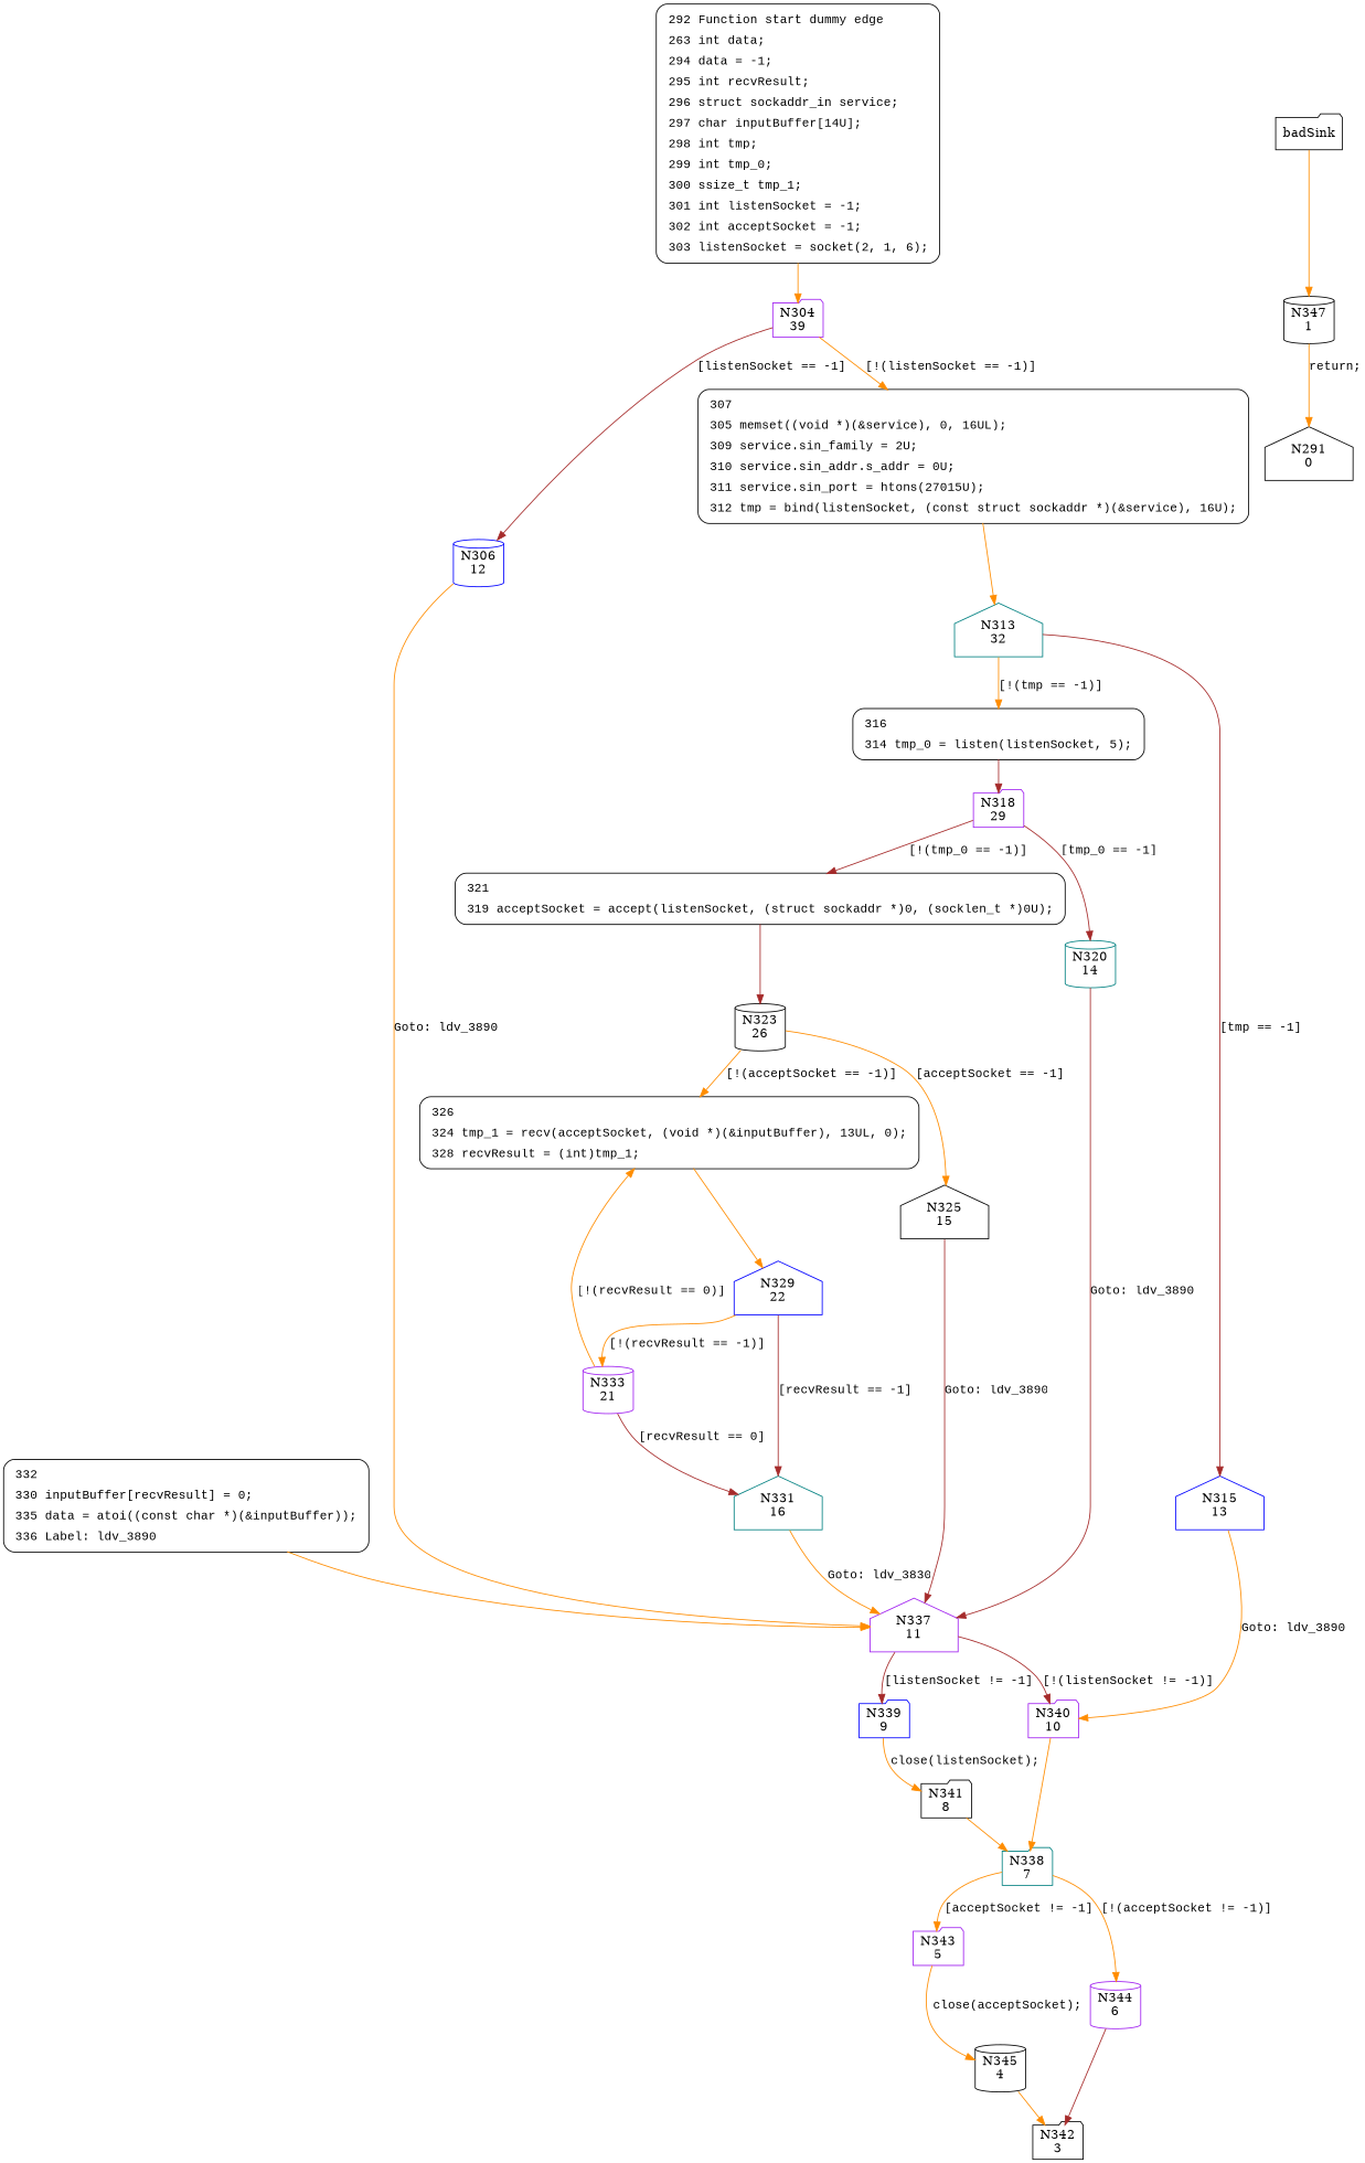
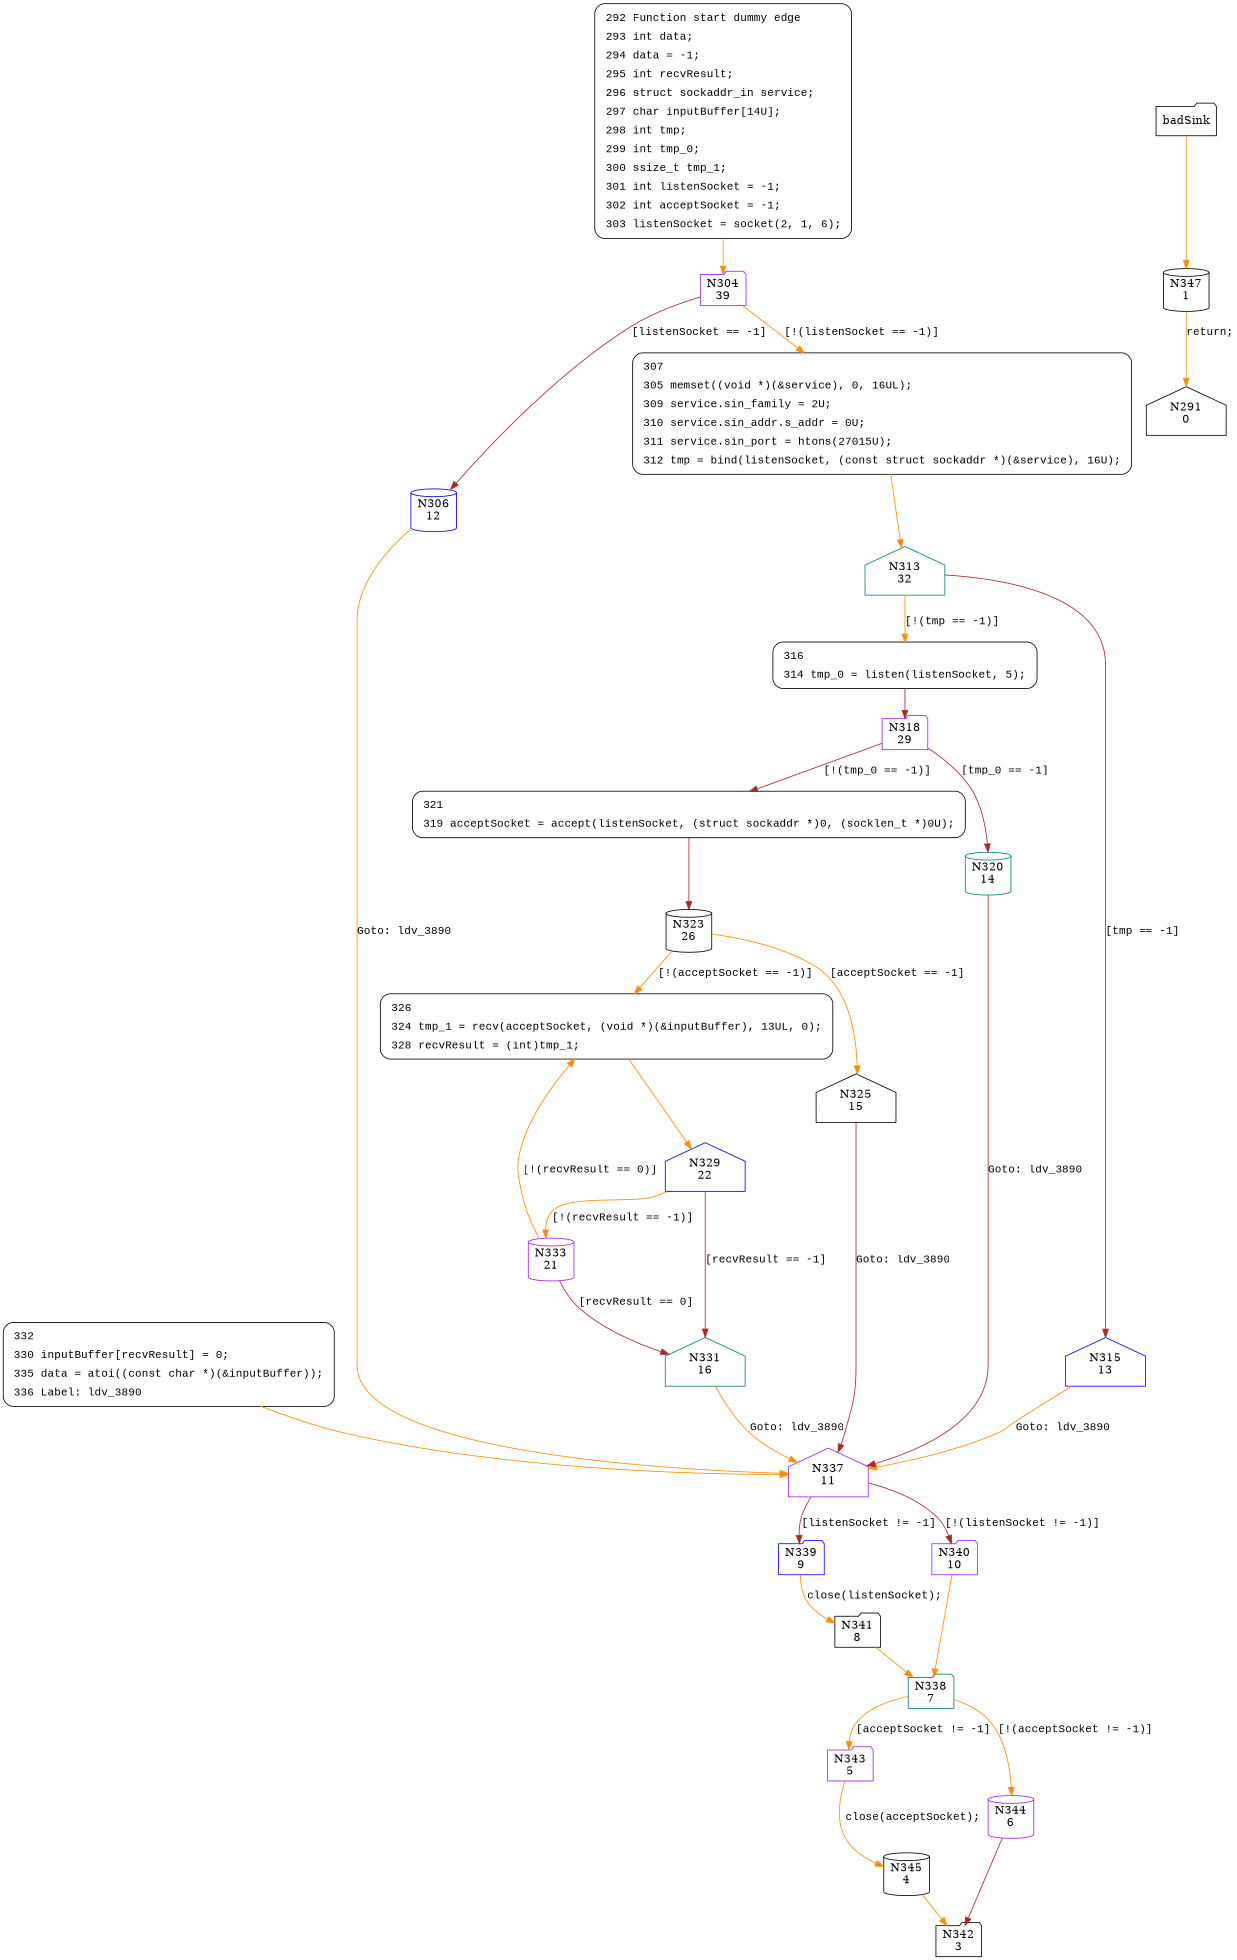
  digraph {
    node [color=black shape=folder]
    edge [color=darkorange fontname="Courier New"]
    n1 [color=purple label="N304\n39"]
    n2 [color=blue label="N306\n12" shape=cylinder]
    n3 [fillcolor=white fontname="Courier New" label=<<table border="0" cellborder="0" cellpadding="3" bgcolor="white"><tr><td align="right">307</td><td align="left"></td></tr><tr><td align="right">305</td><td align="left">memset((void *)(&amp;service), 0, 16UL);</td></tr><tr><td align="right">309</td><td align="left">service.sin_family = 2U;</td></tr><tr><td align="right">310</td><td align="left">service.sin_addr.s_addr = 0U;</td></tr><tr><td align="right">311</td><td align="left">service.sin_port = htons(27015U);</td></tr><tr><td align="right">312</td><td align="left">tmp = bind(listenSocket, (const struct sockaddr *)(&amp;service), 16U);</td></tr></table>> penwidth=1 shape=Mrecord style="filled,bold" color=""]
    n4 [color=purple label="N337\n11" shape=house]
    n5 [color=teal label="N313\n32" shape=house]
    n6 [color=blue label="N339\n9"]
    n7 [color=purple label="N340\n10"]
    n8 [color=blue label="N315\n13" shape=house]
    n9 [fillcolor=white fontname="Courier New" label=<<table border="0" cellborder="0" cellpadding="3" bgcolor="white"><tr><td align="right">316</td><td align="left"></td></tr><tr><td align="right">314</td><td align="left">tmp_0 = listen(listenSocket, 5);</td></tr></table>> penwidth=1 shape=Mrecord style="filled,bold" color=""]
    n10 [color=purple label="N318\n29"]
    n11 [color=teal label="N320\n14" shape=cylinder]
    n12 [fillcolor=white fontname="Courier New" label=<<table border="0" cellborder="0" cellpadding="3" bgcolor="white"><tr><td align="right">321</td><td align="left"></td></tr><tr><td align="right">319</td><td align="left">acceptSocket = accept(listenSocket, (struct sockaddr *)0, (socklen_t *)0U);</td></tr></table>> penwidth=1 shape=Mrecord style="filled,bold" color=""]
    n13 [label="N323\n26" shape=cylinder]
    n14 [label="N325\n15" shape=house]
    n15 [fillcolor=white fontname="Courier New" label=<<table border="0" cellborder="0" cellpadding="3" bgcolor="white"><tr><td align="right">326</td><td align="left"></td></tr><tr><td align="right">324</td><td align="left">tmp_1 = recv(acceptSocket, (void *)(&amp;inputBuffer), 13UL, 0);</td></tr><tr><td align="right">328</td><td align="left">recvResult = (int)tmp_1;</td></tr></table>> penwidth=1 shape=Mrecord style="filled,bold" color=""]
    n16 [color=blue label="N329\n22" shape=house]
    n17 [color=teal label="N331\n16" shape=house]
    n18 [color=purple label="N333\n21" shape=cylinder]
    n19 [fillcolor=white fontname="Courier New" label=<<table border="0" cellborder="0" cellpadding="3" bgcolor="white"><tr><td align="right">332</td><td align="left"></td></tr><tr><td align="right">330</td><td align="left">inputBuffer[recvResult] = 0;</td></tr><tr><td align="right">335</td><td align="left">data = atoi((const char *)(&amp;inputBuffer));</td></tr><tr><td align="right">336</td><td align="left">Label: ldv_3890</td></tr></table>> penwidth=1 shape=Mrecord style="filled,bold" color=""]
    n20 [label="N341\n8"]
    n21 [color=teal label="N338\n7"]
    n22 [color=purple label="N343\n5"]
    n23 [color=purple label="N344\n6" shape=cylinder]
    n24 [label="N345\n4" shape=cylinder]
    n25 [label="N342\n3"]
    n26 [label=badSink]
    n27 [label="N347\n1" shape=cylinder]
    n28 [label="N291\n0" shape=house]
-   n29 [fillcolor=white fontname="Courier New" label=<<table border="0" cellborder="0" cellpadding="3" bgcolor="white"><tr><td align="right">292</td><td align="left">Function start dummy edge</td></tr><tr><td align="right">263</td><td align="left">int data;</td></tr><tr><td align="right">294</td><td align="left">data = -1;</td></tr><tr><td align="right">295</td><td align="left">int recvResult;</td></tr><tr><td align="right">296</td><td align="left">struct sockaddr_in service;</td></tr><tr><td align="right">297</td><td align="left">char inputBuffer[14U];</td></tr><tr><td align="right">298</td><td align="left">int tmp;</td></tr><tr><td align="right">299</td><td align="left">int tmp_0;</td></tr><tr><td align="right">300</td><td align="left">ssize_t tmp_1;</td></tr><tr><td align="right">301</td><td align="left">int listenSocket = -1;</td></tr><tr><td align="right">302</td><td align="left">int acceptSocket = -1;</td></tr><tr><td align="right">303</td><td align="left">listenSocket = socket(2, 1, 6);</td></tr></table>> penwidth=1 shape=Mrecord style="filled,bold" color=""]
+   n29 [fillcolor=white fontname="Courier New" label=<<table border="0" cellborder="0" cellpadding="3" bgcolor="white"><tr><td align="right">292</td><td align="left">Function start dummy edge</td></tr><tr><td align="right">293</td><td align="left">int data;</td></tr><tr><td align="right">294</td><td align="left">data = -1;</td></tr><tr><td align="right">295</td><td align="left">int recvResult;</td></tr><tr><td align="right">296</td><td align="left">struct sockaddr_in service;</td></tr><tr><td align="right">297</td><td align="left">char inputBuffer[14U];</td></tr><tr><td align="right">298</td><td align="left">int tmp;</td></tr><tr><td align="right">299</td><td align="left">int tmp_0;</td></tr><tr><td align="right">300</td><td align="left">ssize_t tmp_1;</td></tr><tr><td align="right">301</td><td align="left">int listenSocket = -1;</td></tr><tr><td align="right">302</td><td align="left">int acceptSocket = -1;</td></tr><tr><td align="right">303</td><td align="left">listenSocket = socket(2, 1, 6);</td></tr></table>> penwidth=1 shape=Mrecord style="filled,bold" color=""]
    n1 -> n2 [color=brown label="[listenSocket == -1]"]
    n1 -> n3 [label="[!(listenSocket == -1)]"]
    n2 -> n4 [label="Goto: ldv_3890"]
    n3 -> n5 [fontname=""]
    n4 -> n6 [color=brown label="[listenSocket != -1]"]
    n4 -> n7 [color=brown label="[!(listenSocket != -1)]"]
    n5 -> n8 [color=brown label="[tmp == -1]"]
    n5 -> n9 [label="[!(tmp == -1)]"]
    n6 -> n20 [label="close(listenSocket);"]
    n7 -> n21
-   n8 -> n7 [label="Goto: ldv_3890"]
+   n8 -> n4 [label="Goto: ldv_3890"]
    n9 -> n10 [color=brown fontname=""]
    n10 -> n11 [color=brown label="[tmp_0 == -1]"]
    n10 -> n12 [color=brown label="[!(tmp_0 == -1)]"]
    n11 -> n4 [color=brown label="Goto: ldv_3890"]
    n12 -> n13 [color=brown fontname=""]
    n13 -> n14 [label="[acceptSocket == -1]"]
    n13 -> n15 [label="[!(acceptSocket == -1)]"]
    n14 -> n4 [color=brown label="Goto: ldv_3890"]
    n15 -> n16 [fontname=""]
    n16 -> n17 [color=brown label="[recvResult == -1]"]
    n16 -> n18 [label="[!(recvResult == -1)]"]
-   n17 -> n4 [label="Goto: ldv_3830"]
+   n17 -> n4 [label="Goto: ldv_3890"]
    n18 -> n15 [label="[!(recvResult == 0)]"]
    n18 -> n17 [color=brown label="[recvResult == 0]"]
    n19 -> n4 [fontname=""]
    n20 -> n21
    n21 -> n22 [label="[acceptSocket != -1]"]
    n21 -> n23 [label="[!(acceptSocket != -1)]"]
    n22 -> n24 [label="close(acceptSocket);"]
    n23 -> n25 [color=brown]
    n24 -> n25
    n26 -> n27
    n27 -> n28 [label="return;"]
    n29 -> n1 [fontname=""]
  }
